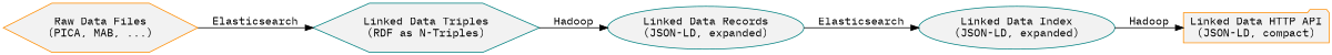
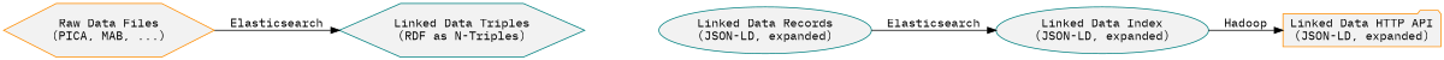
  digraph {
    fontname="IBM Plex Mono"
    rankdir=LR
    node [color=teal fillcolor=gray95 fontname="IBM Plex Mono" shape=hexagon style=filled]
    edge [fontname="IBM Plex Mono"]
    n1 [color=darkorange label="Raw Data Files\n(PICA, MAB, ...)" width=2.2]
    n2 [label="Linked Data Triples\n(RDF as N-Triples)" width=2.2]
    n3 [label="Linked Data Records\n(JSON-LD, expanded)" shape=ellipse width=2.2]
    n4 [label="Linked Data Index\n(JSON-LD, expanded)" shape=ellipse width=2.2]
-   n5 [color=darkorange label="Linked Data HTTP API\n(JSON-LD, compact)" shape=folder width=2.2]
+   n5 [color=darkorange label="Linked Data HTTP API\n(JSON-LD, expanded)" shape=folder width=2.2]
    n1 -> n2 [label=Elasticsearch]
-   n2 -> n3 [label=Hadoop]
    n3 -> n4 [label=Elasticsearch]
    n4 -> n5 [label=Hadoop]
  }
